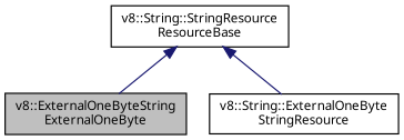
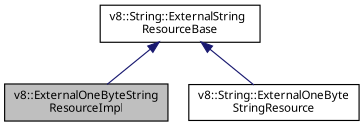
  digraph {
    fontname="Noto Sans"
    node [color=black fillcolor=white fontname="Noto Sans" fontsize=10 shape=record style=filled]
    edge [color=midnightblue dir=back fontname="Noto Sans" fontsize=10 labelfontname=Helvetica labelfontsize=10 style=solid]
-   n1 [fillcolor=grey75 fontcolor=black height=0.2 label="v8::ExternalOneByteString\lExternalOneByte" width=0.4]
+   n1 [fillcolor=grey75 fontcolor=black height=0.2 label="v8::ExternalOneByteString\lResourceImpl" width=0.4]
    n2 [height=0.2 label="v8::String::ExternalOneByte\lStringResource" width=0.4]
-   n3 [height=0.2 label="v8::String::StringResource\lResourceBase" width=0.4]
+   n3 [height=0.2 label="v8::String::ExternalString\lResourceBase" width=0.4]
    n3 -> n1
    n3 -> n2
  }
